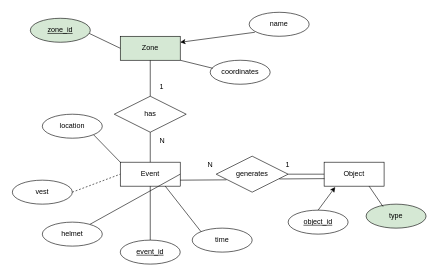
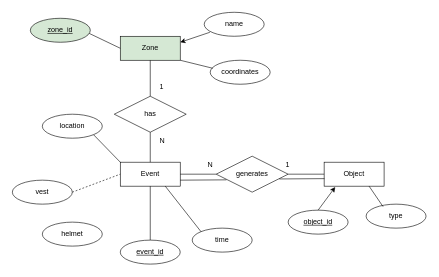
  <mxCell id="0" />
  <mxCell id="1" parent="0" />
  <mxCell id="2" value="Event" style="whiteSpace=wrap;html=1;align=center;" parent="1" vertex="1"><mxGeometry x="200" y="270" width="100" height="40" as="geometry" /></mxCell>
  <mxCell id="3" value="" style="endArrow=none;html=1;rounded=0;entryX=0.5;entryY=0;entryDx=0;entryDy=0;exitX=0.5;exitY=1;exitDx=0;exitDy=0;" parent="1" source="2" target="7" edge="1"><mxGeometry relative="1" as="geometry"><mxPoint x="180" y="320" as="sourcePoint" /><mxPoint x="250" y="400" as="targetPoint" /></mxGeometry></mxCell>
  <mxCell id="4" value="time" style="ellipse;whiteSpace=wrap;html=1;align=center;" parent="1" vertex="1"><mxGeometry x="320" y="380" width="100" height="40" as="geometry" /></mxCell>
  <mxCell id="5" value="" style="endArrow=none;html=1;rounded=0;exitX=0.75;exitY=1;exitDx=0;exitDy=0;entryX=0;entryY=0;entryDx=0;entryDy=0;" parent="1" source="2" target="4" edge="1"><mxGeometry relative="1" as="geometry"><mxPoint x="300" y="300" as="sourcePoint" /><mxPoint x="460" y="300" as="targetPoint" /></mxGeometry></mxCell>
- <mxCell id="6" value="" style="endArrow=none;html=1;rounded=0;exitX=1;exitY=0.5;exitDx=0;exitDy=0;" parent="1" source="2" target="8" edge="1"><mxGeometry relative="1" as="geometry"><mxPoint x="310" y="290" as="sourcePoint" /><mxPoint x="384.645" y="325.858" as="targetPoint" /></mxGeometry></mxCell>
+ <mxCell id="6" value="" style="endArrow=none;html=1;rounded=0;exitX=1;exitY=0.5;exitDx=0;exitDy=0;entryX=0;entryY=0.5;entryDx=0;entryDy=0;" parent="1" source="2" target="14" edge="1"><mxGeometry relative="1" as="geometry"><mxPoint x="310" y="290" as="sourcePoint" /><mxPoint x="384.645" y="325.858" as="targetPoint" /></mxGeometry></mxCell>
  <mxCell id="7" value="event_id" style="ellipse;whiteSpace=wrap;html=1;align=center;fontStyle=4;" parent="1" vertex="1"><mxGeometry x="200" y="400" width="100" height="40" as="geometry" /></mxCell>
  <mxCell id="8" value="helmet" style="ellipse;whiteSpace=wrap;html=1;align=center;" parent="1" vertex="1"><mxGeometry x="70" y="370" width="100" height="40" as="geometry" /></mxCell>
  <mxCell id="9" value="vest" style="ellipse;whiteSpace=wrap;html=1;align=center;" parent="1" vertex="1"><mxGeometry x="20" y="300" width="100" height="40" as="geometry" /></mxCell>
  <mxCell id="10" value="" style="endArrow=none;html=1;rounded=0;exitX=1;exitY=0.5;exitDx=0;exitDy=0;entryX=0;entryY=0.5;entryDx=0;entryDy=0;dashed=1;" parent="1" source="9" target="2" edge="1"><mxGeometry relative="1" as="geometry"><mxPoint x="110" y="289.5" as="sourcePoint" /><mxPoint x="270" y="289.5" as="targetPoint" /></mxGeometry></mxCell>
  <mxCell id="11" value="location" style="ellipse;whiteSpace=wrap;html=1;align=center;" parent="1" vertex="1"><mxGeometry x="70" y="190" width="100" height="40" as="geometry" /></mxCell>
  <mxCell id="12" value="" style="endArrow=none;html=1;rounded=0;exitX=1;exitY=1;exitDx=0;exitDy=0;entryX=0;entryY=0;entryDx=0;entryDy=0;" parent="1" source="11" target="2" edge="1"><mxGeometry relative="1" as="geometry"><mxPoint x="150" y="240" as="sourcePoint" /><mxPoint x="310" y="240" as="targetPoint" /></mxGeometry></mxCell>
  <mxCell id="13" value="Object" style="whiteSpace=wrap;html=1;align=center;" vertex="1" parent="1"><mxGeometry x="540" y="270" width="100" height="40" as="geometry" /></mxCell>
  <mxCell id="14" value="generates" style="shape=rhombus;perimeter=rhombusPerimeter;whiteSpace=wrap;html=1;align=center;" vertex="1" parent="1"><mxGeometry x="360" y="260" width="120" height="60" as="geometry" /></mxCell>
- <mxCell id="15" value="type" style="ellipse;whiteSpace=wrap;html=1;align=center;fillColor=#d5e8d4;" vertex="1" parent="1"><mxGeometry x="610" y="340" width="100" height="40" as="geometry" /></mxCell>
+ <mxCell id="15" value="type" style="ellipse;whiteSpace=wrap;html=1;align=center;" vertex="1" parent="1"><mxGeometry x="610" y="340" width="100" height="40" as="geometry" /></mxCell>
  <mxCell id="16" value="&lt;u&gt;object_id&lt;/u&gt;" style="ellipse;whiteSpace=wrap;html=1;align=center;" vertex="1" parent="1"><mxGeometry x="480" y="350" width="100" height="40" as="geometry" /></mxCell>
  <mxCell id="17" value="" style="endArrow=none;html=1;rounded=0;exitX=1;exitY=0.5;exitDx=0;exitDy=0;entryX=0;entryY=0.5;entryDx=0;entryDy=0;" edge="1" parent="1" source="14" target="13"><mxGeometry relative="1" as="geometry"><mxPoint x="480" y="240" as="sourcePoint" /><mxPoint x="540" y="240" as="targetPoint" /></mxGeometry></mxCell>
  <mxCell id="18" value="" style="endArrow=classic;html=1;rounded=0;exitX=0.5;exitY=0;exitDx=0;exitDy=0;entryX=0.185;entryY=1.038;entryDx=0;entryDy=0;entryPerimeter=0;" edge="1" parent="1" source="16" target="13"><mxGeometry relative="1" as="geometry"><mxPoint x="490" y="300" as="sourcePoint" /><mxPoint x="550" y="300" as="targetPoint" /></mxGeometry></mxCell>
  <mxCell id="19" value="" style="endArrow=none;html=1;rounded=0;exitX=0.283;exitY=0.104;exitDx=0;exitDy=0;entryX=0.75;entryY=1;entryDx=0;entryDy=0;exitPerimeter=0;" edge="1" parent="1" source="15" target="13"><mxGeometry relative="1" as="geometry"><mxPoint x="600" y="358" as="sourcePoint" /><mxPoint x="629" y="320" as="targetPoint" /></mxGeometry></mxCell>
  <mxCell id="20" value="" style="endArrow=none;html=1;rounded=0;entryX=0.005;entryY=0.686;entryDx=0;entryDy=0;entryPerimeter=0;exitX=0.877;exitY=0.633;exitDx=0;exitDy=0;exitPerimeter=0;" edge="1" parent="1" source="14" target="13"><mxGeometry relative="1" as="geometry"><mxPoint x="470" y="297" as="sourcePoint" /><mxPoint x="530" y="300" as="targetPoint" /></mxGeometry></mxCell>
  <mxCell id="21" value="" style="endArrow=none;html=1;rounded=0;exitX=1;exitY=0.5;exitDx=0;exitDy=0;entryX=0.142;entryY=0.658;entryDx=0;entryDy=0;entryPerimeter=0;" edge="1" parent="1" target="14"><mxGeometry relative="1" as="geometry"><mxPoint x="300" y="300" as="sourcePoint" /><mxPoint x="360" y="300" as="targetPoint" /></mxGeometry></mxCell>
  <mxCell id="22" value="has" style="shape=rhombus;perimeter=rhombusPerimeter;whiteSpace=wrap;html=1;align=center;" vertex="1" parent="1"><mxGeometry x="190" y="160" width="120" height="60" as="geometry" /></mxCell>
  <mxCell id="23" value="" style="endArrow=none;html=1;rounded=0;exitX=0.5;exitY=0;exitDx=0;exitDy=0;entryX=0.5;entryY=1;entryDx=0;entryDy=0;" edge="1" parent="1" source="2" target="22"><mxGeometry relative="1" as="geometry"><mxPoint x="230" y="240" as="sourcePoint" /><mxPoint x="290" y="240" as="targetPoint" /></mxGeometry></mxCell>
  <mxCell id="24" value="Zone" style="whiteSpace=wrap;html=1;align=center;fillColor=#d5e8d4;" vertex="1" parent="1"><mxGeometry x="200" y="60" width="100" height="40" as="geometry" /></mxCell>
  <mxCell id="25" value="" style="endArrow=none;html=1;rounded=0;exitX=0.5;exitY=0;exitDx=0;exitDy=0;entryX=0.5;entryY=1;entryDx=0;entryDy=0;" edge="1" parent="1" source="22" target="24"><mxGeometry relative="1" as="geometry"><mxPoint x="249.85" y="160" as="sourcePoint" /><mxPoint x="249.85" y="110" as="targetPoint" /></mxGeometry></mxCell>
  <mxCell id="26" value="&lt;u&gt;zone_id&lt;/u&gt;" style="ellipse;whiteSpace=wrap;html=1;align=center;fillColor=#d5e8d4;" vertex="1" parent="1"><mxGeometry x="50" y="30" width="100" height="40" as="geometry" /></mxCell>
  <mxCell id="27" value="" style="endArrow=none;html=1;rounded=0;exitX=0;exitY=0.5;exitDx=0;exitDy=0;entryX=0.982;entryY=0.63;entryDx=0;entryDy=0;entryPerimeter=0;" edge="1" parent="1" source="24" target="26"><mxGeometry relative="1" as="geometry"><mxPoint x="170" y="120" as="sourcePoint" /><mxPoint x="170" y="60" as="targetPoint" /></mxGeometry></mxCell>
- <mxCell id="28" value="name" style="ellipse;whiteSpace=wrap;html=1;align=center;" vertex="1" parent="1"><mxGeometry x="415" y="20" width="100" height="40" as="geometry" /></mxCell>
+ <mxCell id="28" value="name" style="ellipse;whiteSpace=wrap;html=1;align=center;" vertex="1" parent="1"><mxGeometry x="340" y="20" width="100" height="40" as="geometry" /></mxCell>
  <mxCell id="29" value="" style="endArrow=classic;html=1;rounded=0;exitX=0.094;exitY=0.834;exitDx=0;exitDy=0;entryX=1;entryY=0.25;entryDx=0;entryDy=0;exitPerimeter=0;" edge="1" parent="1" source="28" target="24"><mxGeometry relative="1" as="geometry"><mxPoint x="372" y="70" as="sourcePoint" /><mxPoint x="320" y="45" as="targetPoint" /></mxGeometry></mxCell>
  <mxCell id="30" value="coordinates" style="ellipse;whiteSpace=wrap;html=1;align=center;" vertex="1" parent="1"><mxGeometry x="350" y="100" width="100" height="40" as="geometry" /></mxCell>
  <mxCell id="31" value="" style="endArrow=none;html=1;rounded=0;exitX=0.043;exitY=0.334;exitDx=0;exitDy=0;entryX=1;entryY=1;entryDx=0;entryDy=0;exitPerimeter=0;" edge="1" parent="1" source="30" target="24"><mxGeometry relative="1" as="geometry"><mxPoint x="359" y="63" as="sourcePoint" /><mxPoint x="310" y="80" as="targetPoint" /></mxGeometry></mxCell>
  <mxCell id="32" value="N" style="text;strokeColor=none;fillColor=none;spacingLeft=4;spacingRight=4;overflow=hidden;rotatable=0;points=[[0,0.5],[1,0.5]];portConstraint=eastwest;fontSize=12;whiteSpace=wrap;html=1;" vertex="1" parent="1"><mxGeometry x="340" y="260" width="40" height="30" as="geometry" /></mxCell>
  <mxCell id="33" value="1" style="text;strokeColor=none;fillColor=none;spacingLeft=4;spacingRight=4;overflow=hidden;rotatable=0;points=[[0,0.5],[1,0.5]];portConstraint=eastwest;fontSize=12;whiteSpace=wrap;html=1;" vertex="1" parent="1"><mxGeometry x="470" y="260" width="40" height="30" as="geometry" /></mxCell>
  <mxCell id="34" value="N" style="text;strokeColor=none;fillColor=none;spacingLeft=4;spacingRight=4;overflow=hidden;rotatable=0;points=[[0,0.5],[1,0.5]];portConstraint=eastwest;fontSize=12;whiteSpace=wrap;html=1;" vertex="1" parent="1"><mxGeometry x="260" y="220" width="40" height="30" as="geometry" /></mxCell>
  <mxCell id="35" value="1" style="text;strokeColor=none;fillColor=none;spacingLeft=4;spacingRight=4;overflow=hidden;rotatable=0;points=[[0,0.5],[1,0.5]];portConstraint=eastwest;fontSize=12;whiteSpace=wrap;html=1;" vertex="1" parent="1"><mxGeometry x="260" y="130" width="40" height="30" as="geometry" /></mxCell>
